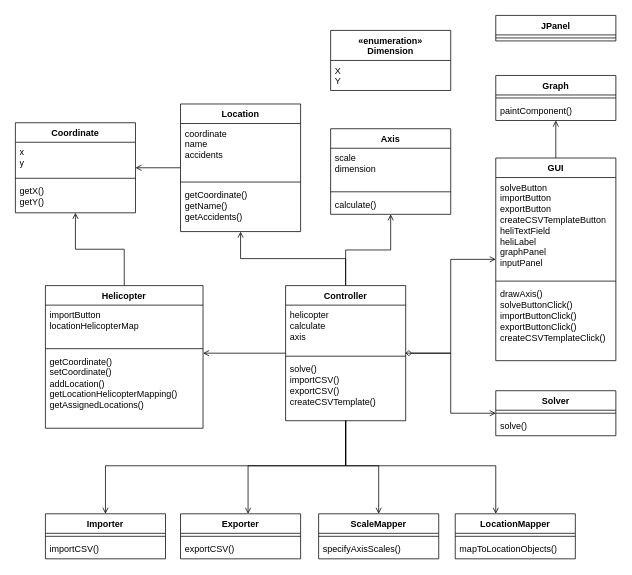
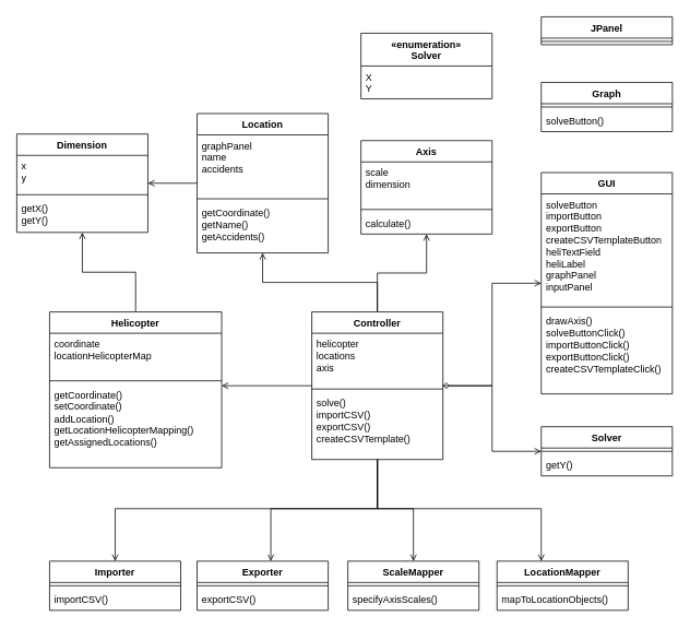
  <mxCell id="0" />
  <mxCell id="1" parent="0" />
- <mxCell id="2" style="edgeStyle=orthogonalEdgeStyle;rounded=0;orthogonalLoop=1;jettySize=auto;html=1;endArrow=open;endFill=0;" edge="1" parent="1" source="3" target="53"><mxGeometry relative="1" as="geometry" /></mxCell>
  <mxCell id="3" value="GUI&lt;br&gt;" style="swimlane;fontStyle=1;align=center;verticalAlign=top;childLayout=stackLayout;horizontal=1;startSize=26;horizontalStack=0;resizeParent=1;resizeParentMax=0;resizeLast=0;collapsible=1;marginBottom=0;whiteSpace=wrap;html=1;" parent="1" vertex="1"><mxGeometry x="660" y="210" width="160" height="270" as="geometry" /></mxCell>
  <mxCell id="4" value="solveButton&lt;br&gt;importButton&lt;br&gt;exportButton&lt;br&gt;createCSVTemplateButton&lt;br&gt;heliTextField&lt;br&gt;heliLabel&lt;br&gt;graphPanel&lt;br&gt;inputPanel" style="text;strokeColor=none;fillColor=none;align=left;verticalAlign=top;spacingLeft=4;spacingRight=4;overflow=hidden;rotatable=0;points=[[0,0.5],[1,0.5]];portConstraint=eastwest;whiteSpace=wrap;html=1;" parent="3" vertex="1"><mxGeometry y="26" width="160" height="134" as="geometry" /></mxCell>
  <mxCell id="5" value="" style="line;strokeWidth=1;fillColor=none;align=left;verticalAlign=middle;spacingTop=-1;spacingLeft=3;spacingRight=3;rotatable=0;labelPosition=right;points=[];portConstraint=eastwest;strokeColor=inherit;" parent="3" vertex="1"><mxGeometry y="160" width="160" height="8" as="geometry" /></mxCell>
  <mxCell id="6" value="drawAxis()&lt;br&gt;solveButtonClick()&lt;br&gt;importButtonClick()&lt;br&gt;exportButtonClick()&lt;br&gt;createCSVTemplateClick()" style="text;strokeColor=none;fillColor=none;align=left;verticalAlign=top;spacingLeft=4;spacingRight=4;overflow=hidden;rotatable=0;points=[[0,0.5],[1,0.5]];portConstraint=eastwest;whiteSpace=wrap;html=1;" parent="3" vertex="1"><mxGeometry y="168" width="160" height="102" as="geometry" /></mxCell>
  <mxCell id="7" value="Importer" style="swimlane;fontStyle=1;align=center;verticalAlign=top;childLayout=stackLayout;horizontal=1;startSize=26;horizontalStack=0;resizeParent=1;resizeParentMax=0;resizeLast=0;collapsible=1;marginBottom=0;whiteSpace=wrap;html=1;" parent="1" vertex="1"><mxGeometry x="60" y="684" width="160" height="60" as="geometry" /></mxCell>
  <mxCell id="8" value="" style="line;strokeWidth=1;fillColor=none;align=left;verticalAlign=middle;spacingTop=-1;spacingLeft=3;spacingRight=3;rotatable=0;labelPosition=right;points=[];portConstraint=eastwest;strokeColor=inherit;" parent="7" vertex="1"><mxGeometry y="26" width="160" height="8" as="geometry" /></mxCell>
  <mxCell id="9" value="importCSV()" style="text;strokeColor=none;fillColor=none;align=left;verticalAlign=top;spacingLeft=4;spacingRight=4;overflow=hidden;rotatable=0;points=[[0,0.5],[1,0.5]];portConstraint=eastwest;whiteSpace=wrap;html=1;" parent="7" vertex="1"><mxGeometry y="34" width="160" height="26" as="geometry" /></mxCell>
  <mxCell id="10" value="Exporter" style="swimlane;fontStyle=1;align=center;verticalAlign=top;childLayout=stackLayout;horizontal=1;startSize=26;horizontalStack=0;resizeParent=1;resizeParentMax=0;resizeLast=0;collapsible=1;marginBottom=0;whiteSpace=wrap;html=1;" parent="1" vertex="1"><mxGeometry x="240" y="684" width="160" height="60" as="geometry" /></mxCell>
  <mxCell id="11" value="" style="line;strokeWidth=1;fillColor=none;align=left;verticalAlign=middle;spacingTop=-1;spacingLeft=3;spacingRight=3;rotatable=0;labelPosition=right;points=[];portConstraint=eastwest;strokeColor=inherit;" parent="10" vertex="1"><mxGeometry y="26" width="160" height="8" as="geometry" /></mxCell>
  <mxCell id="12" value="exportCSV()" style="text;strokeColor=none;fillColor=none;align=left;verticalAlign=top;spacingLeft=4;spacingRight=4;overflow=hidden;rotatable=0;points=[[0,0.5],[1,0.5]];portConstraint=eastwest;whiteSpace=wrap;html=1;" parent="10" vertex="1"><mxGeometry y="34" width="160" height="26" as="geometry" /></mxCell>
  <mxCell id="13" style="edgeStyle=orthogonalEdgeStyle;shape=connector;rounded=0;orthogonalLoop=1;jettySize=auto;html=1;labelBackgroundColor=default;strokeColor=default;align=center;verticalAlign=middle;fontFamily=Helvetica;fontSize=11;fontColor=default;startArrow=none;startFill=0;endArrow=open;endFill=0;" parent="1" source="14" target="49" edge="1"><mxGeometry relative="1" as="geometry" /></mxCell>
  <mxCell id="14" value="Helicopter" style="swimlane;fontStyle=1;align=center;verticalAlign=top;childLayout=stackLayout;horizontal=1;startSize=26;horizontalStack=0;resizeParent=1;resizeParentMax=0;resizeLast=0;collapsible=1;marginBottom=0;whiteSpace=wrap;html=1;" parent="1" vertex="1"><mxGeometry x="60" y="380" width="210" height="190" as="geometry" /></mxCell>
- <mxCell id="15" value="importButton&lt;br&gt;locationHelicopterMap" style="text;strokeColor=none;fillColor=none;align=left;verticalAlign=top;spacingLeft=4;spacingRight=4;overflow=hidden;rotatable=0;points=[[0,0.5],[1,0.5]];portConstraint=eastwest;whiteSpace=wrap;html=1;" parent="14" vertex="1"><mxGeometry y="26" width="210" height="54" as="geometry" /></mxCell>
+ <mxCell id="15" value="coordinate&lt;br&gt;locationHelicopterMap" style="text;strokeColor=none;fillColor=none;align=left;verticalAlign=top;spacingLeft=4;spacingRight=4;overflow=hidden;rotatable=0;points=[[0,0.5],[1,0.5]];portConstraint=eastwest;whiteSpace=wrap;html=1;" parent="14" vertex="1"><mxGeometry y="26" width="210" height="54" as="geometry" /></mxCell>
  <mxCell id="16" value="" style="line;strokeWidth=1;fillColor=none;align=left;verticalAlign=middle;spacingTop=-1;spacingLeft=3;spacingRight=3;rotatable=0;labelPosition=right;points=[];portConstraint=eastwest;strokeColor=inherit;" parent="14" vertex="1"><mxGeometry y="80" width="210" height="8" as="geometry" /></mxCell>
  <mxCell id="17" value="getCoordinate()&lt;br&gt;setCoordinate()&lt;br&gt;addLocation()&lt;br&gt;getLocationHelicopterMapping()&lt;br&gt;getAssignedLocations()" style="text;strokeColor=none;fillColor=none;align=left;verticalAlign=top;spacingLeft=4;spacingRight=4;overflow=hidden;rotatable=0;points=[[0,0.5],[1,0.5]];portConstraint=eastwest;whiteSpace=wrap;html=1;" parent="14" vertex="1"><mxGeometry y="88" width="210" height="102" as="geometry" /></mxCell>
  <mxCell id="18" style="edgeStyle=orthogonalEdgeStyle;shape=connector;rounded=0;orthogonalLoop=1;jettySize=auto;html=1;labelBackgroundColor=default;strokeColor=default;align=center;verticalAlign=middle;fontFamily=Helvetica;fontSize=11;fontColor=default;startArrow=none;startFill=0;endArrow=open;endFill=0;" parent="1" source="19" target="49" edge="1"><mxGeometry relative="1" as="geometry" /></mxCell>
  <mxCell id="19" value="Location" style="swimlane;fontStyle=1;align=center;verticalAlign=top;childLayout=stackLayout;horizontal=1;startSize=26;horizontalStack=0;resizeParent=1;resizeParentMax=0;resizeLast=0;collapsible=1;marginBottom=0;whiteSpace=wrap;html=1;" parent="1" vertex="1"><mxGeometry x="240" y="138" width="160" height="170" as="geometry" /></mxCell>
- <mxCell id="20" value="coordinate&amp;nbsp;&lt;br&gt;name&lt;br&gt;accidents" style="text;strokeColor=none;fillColor=none;align=left;verticalAlign=top;spacingLeft=4;spacingRight=4;overflow=hidden;rotatable=0;points=[[0,0.5],[1,0.5]];portConstraint=eastwest;whiteSpace=wrap;html=1;" parent="19" vertex="1"><mxGeometry y="26" width="160" height="74" as="geometry" /></mxCell>
+ <mxCell id="20" value="graphPanel&amp;nbsp;&lt;br&gt;name&lt;br&gt;accidents" style="text;strokeColor=none;fillColor=none;align=left;verticalAlign=top;spacingLeft=4;spacingRight=4;overflow=hidden;rotatable=0;points=[[0,0.5],[1,0.5]];portConstraint=eastwest;whiteSpace=wrap;html=1;" parent="19" vertex="1"><mxGeometry y="26" width="160" height="74" as="geometry" /></mxCell>
  <mxCell id="21" value="" style="line;strokeWidth=1;fillColor=none;align=left;verticalAlign=middle;spacingTop=-1;spacingLeft=3;spacingRight=3;rotatable=0;labelPosition=right;points=[];portConstraint=eastwest;strokeColor=inherit;" parent="19" vertex="1"><mxGeometry y="100" width="160" height="8" as="geometry" /></mxCell>
  <mxCell id="22" value="getCoordinate()&lt;br&gt;getName()&lt;br&gt;getAccidents()" style="text;strokeColor=none;fillColor=none;align=left;verticalAlign=top;spacingLeft=4;spacingRight=4;overflow=hidden;rotatable=0;points=[[0,0.5],[1,0.5]];portConstraint=eastwest;whiteSpace=wrap;html=1;" parent="19" vertex="1"><mxGeometry y="108" width="160" height="62" as="geometry" /></mxCell>
  <mxCell id="23" value="Axis" style="swimlane;fontStyle=1;align=center;verticalAlign=top;childLayout=stackLayout;horizontal=1;startSize=26;horizontalStack=0;resizeParent=1;resizeParentMax=0;resizeLast=0;collapsible=1;marginBottom=0;whiteSpace=wrap;html=1;" parent="1" vertex="1"><mxGeometry x="440" y="171" width="160" height="114" as="geometry" /></mxCell>
  <mxCell id="24" value="scale&lt;br&gt;dimension" style="text;strokeColor=none;fillColor=none;align=left;verticalAlign=top;spacingLeft=4;spacingRight=4;overflow=hidden;rotatable=0;points=[[0,0.5],[1,0.5]];portConstraint=eastwest;whiteSpace=wrap;html=1;" parent="23" vertex="1"><mxGeometry y="26" width="160" height="54" as="geometry" /></mxCell>
  <mxCell id="25" value="" style="line;strokeWidth=1;fillColor=none;align=left;verticalAlign=middle;spacingTop=-1;spacingLeft=3;spacingRight=3;rotatable=0;labelPosition=right;points=[];portConstraint=eastwest;strokeColor=inherit;" parent="23" vertex="1"><mxGeometry y="80" width="160" height="8" as="geometry" /></mxCell>
  <mxCell id="26" value="calculate()" style="text;strokeColor=none;fillColor=none;align=left;verticalAlign=top;spacingLeft=4;spacingRight=4;overflow=hidden;rotatable=0;points=[[0,0.5],[1,0.5]];portConstraint=eastwest;whiteSpace=wrap;html=1;" parent="23" vertex="1"><mxGeometry y="88" width="160" height="26" as="geometry" /></mxCell>
  <mxCell id="27" value="LocationMapper" style="swimlane;fontStyle=1;align=center;verticalAlign=top;childLayout=stackLayout;horizontal=1;startSize=26;horizontalStack=0;resizeParent=1;resizeParentMax=0;resizeLast=0;collapsible=1;marginBottom=0;whiteSpace=wrap;html=1;" parent="1" vertex="1"><mxGeometry x="606" y="684" width="160" height="60" as="geometry" /></mxCell>
  <mxCell id="28" value="" style="line;strokeWidth=1;fillColor=none;align=left;verticalAlign=middle;spacingTop=-1;spacingLeft=3;spacingRight=3;rotatable=0;labelPosition=right;points=[];portConstraint=eastwest;strokeColor=inherit;" parent="27" vertex="1"><mxGeometry y="26" width="160" height="8" as="geometry" /></mxCell>
  <mxCell id="29" value="mapToLocationObjects()" style="text;strokeColor=none;fillColor=none;align=left;verticalAlign=top;spacingLeft=4;spacingRight=4;overflow=hidden;rotatable=0;points=[[0,0.5],[1,0.5]];portConstraint=eastwest;whiteSpace=wrap;html=1;" parent="27" vertex="1"><mxGeometry y="34" width="160" height="26" as="geometry" /></mxCell>
  <mxCell id="30" value="ScaleMapper" style="swimlane;fontStyle=1;align=center;verticalAlign=top;childLayout=stackLayout;horizontal=1;startSize=26;horizontalStack=0;resizeParent=1;resizeParentMax=0;resizeLast=0;collapsible=1;marginBottom=0;whiteSpace=wrap;html=1;" parent="1" vertex="1"><mxGeometry x="424" y="684" width="160" height="60" as="geometry" /></mxCell>
  <mxCell id="31" value="" style="line;strokeWidth=1;fillColor=none;align=left;verticalAlign=middle;spacingTop=-1;spacingLeft=3;spacingRight=3;rotatable=0;labelPosition=right;points=[];portConstraint=eastwest;strokeColor=inherit;" parent="30" vertex="1"><mxGeometry y="26" width="160" height="8" as="geometry" /></mxCell>
  <mxCell id="32" value="specifyAxisScales()" style="text;strokeColor=none;fillColor=none;align=left;verticalAlign=top;spacingLeft=4;spacingRight=4;overflow=hidden;rotatable=0;points=[[0,0.5],[1,0.5]];portConstraint=eastwest;whiteSpace=wrap;html=1;" parent="30" vertex="1"><mxGeometry y="34" width="160" height="26" as="geometry" /></mxCell>
  <mxCell id="33" value="Solver" style="swimlane;fontStyle=1;align=center;verticalAlign=top;childLayout=stackLayout;horizontal=1;startSize=26;horizontalStack=0;resizeParent=1;resizeParentMax=0;resizeLast=0;collapsible=1;marginBottom=0;whiteSpace=wrap;html=1;" parent="1" vertex="1"><mxGeometry x="660" y="520" width="160" height="60" as="geometry" /></mxCell>
  <mxCell id="34" value="" style="line;strokeWidth=1;fillColor=none;align=left;verticalAlign=middle;spacingTop=-1;spacingLeft=3;spacingRight=3;rotatable=0;labelPosition=right;points=[];portConstraint=eastwest;strokeColor=inherit;" parent="33" vertex="1"><mxGeometry y="26" width="160" height="8" as="geometry" /></mxCell>
- <mxCell id="35" value="solve()" style="text;strokeColor=none;fillColor=none;align=left;verticalAlign=top;spacingLeft=4;spacingRight=4;overflow=hidden;rotatable=0;points=[[0,0.5],[1,0.5]];portConstraint=eastwest;whiteSpace=wrap;html=1;" parent="33" vertex="1"><mxGeometry y="34" width="160" height="26" as="geometry" /></mxCell>
+ <mxCell id="35" value="getY()" style="text;strokeColor=none;fillColor=none;align=left;verticalAlign=top;spacingLeft=4;spacingRight=4;overflow=hidden;rotatable=0;points=[[0,0.5],[1,0.5]];portConstraint=eastwest;whiteSpace=wrap;html=1;" parent="33" vertex="1"><mxGeometry y="34" width="160" height="26" as="geometry" /></mxCell>
  <mxCell id="36" style="edgeStyle=orthogonalEdgeStyle;shape=connector;rounded=0;orthogonalLoop=1;jettySize=auto;html=1;labelBackgroundColor=default;strokeColor=default;align=center;verticalAlign=middle;fontFamily=Helvetica;fontSize=11;fontColor=default;startArrow=none;startFill=0;endArrow=open;endFill=0;" parent="1" source="44" target="3" edge="1"><mxGeometry relative="1" as="geometry" /></mxCell>
  <mxCell id="37" style="edgeStyle=orthogonalEdgeStyle;shape=connector;rounded=0;orthogonalLoop=1;jettySize=auto;html=1;labelBackgroundColor=default;strokeColor=default;align=center;verticalAlign=middle;fontFamily=Helvetica;fontSize=11;fontColor=default;startArrow=none;startFill=0;endArrow=open;endFill=0;" parent="1" source="44" target="14" edge="1"><mxGeometry relative="1" as="geometry"><Array as="points"><mxPoint x="270" y="470" /><mxPoint x="270" y="470" /></Array></mxGeometry></mxCell>
  <mxCell id="38" style="edgeStyle=orthogonalEdgeStyle;shape=connector;rounded=0;orthogonalLoop=1;jettySize=auto;html=1;labelBackgroundColor=default;strokeColor=default;align=center;verticalAlign=middle;fontFamily=Helvetica;fontSize=11;fontColor=default;startArrow=none;startFill=0;endArrow=open;endFill=0;" parent="1" source="44" target="19" edge="1"><mxGeometry relative="1" as="geometry"><Array as="points" /></mxGeometry></mxCell>
  <mxCell id="39" style="edgeStyle=orthogonalEdgeStyle;shape=connector;rounded=0;orthogonalLoop=1;jettySize=auto;html=1;labelBackgroundColor=default;strokeColor=default;align=center;verticalAlign=middle;fontFamily=Helvetica;fontSize=11;fontColor=default;startArrow=none;startFill=0;endArrow=open;endFill=0;" parent="1" source="44" target="23" edge="1"><mxGeometry relative="1" as="geometry" /></mxCell>
  <mxCell id="40" style="edgeStyle=orthogonalEdgeStyle;shape=connector;rounded=0;orthogonalLoop=1;jettySize=auto;html=1;labelBackgroundColor=default;strokeColor=default;align=center;verticalAlign=middle;fontFamily=Helvetica;fontSize=11;fontColor=default;startArrow=none;startFill=0;endArrow=open;endFill=0;" parent="1" source="44" target="7" edge="1"><mxGeometry relative="1" as="geometry"><Array as="points"><mxPoint x="460" y="620" /><mxPoint x="140" y="620" /></Array></mxGeometry></mxCell>
  <mxCell id="41" style="edgeStyle=orthogonalEdgeStyle;shape=connector;rounded=0;orthogonalLoop=1;jettySize=auto;html=1;labelBackgroundColor=default;strokeColor=default;align=center;verticalAlign=middle;fontFamily=Helvetica;fontSize=11;fontColor=default;startArrow=none;startFill=0;endArrow=open;endFill=0;" parent="1" source="44" target="10" edge="1"><mxGeometry relative="1" as="geometry"><Array as="points"><mxPoint x="460" y="620" /><mxPoint x="330" y="620" /></Array></mxGeometry></mxCell>
  <mxCell id="42" style="edgeStyle=orthogonalEdgeStyle;shape=connector;rounded=0;orthogonalLoop=1;jettySize=auto;html=1;labelBackgroundColor=default;strokeColor=default;align=center;verticalAlign=middle;fontFamily=Helvetica;fontSize=11;fontColor=default;startArrow=none;startFill=0;endArrow=open;endFill=0;" parent="1" source="44" target="27" edge="1"><mxGeometry relative="1" as="geometry"><Array as="points"><mxPoint x="460" y="620" /><mxPoint x="660" y="620" /></Array></mxGeometry></mxCell>
  <mxCell id="43" style="edgeStyle=orthogonalEdgeStyle;shape=connector;rounded=0;orthogonalLoop=1;jettySize=auto;html=1;labelBackgroundColor=default;strokeColor=default;align=center;verticalAlign=middle;fontFamily=Helvetica;fontSize=11;fontColor=default;startArrow=none;startFill=0;endArrow=open;endFill=0;" parent="1" source="44" target="30" edge="1"><mxGeometry relative="1" as="geometry"><Array as="points"><mxPoint x="460" y="620" /><mxPoint x="504" y="620" /></Array></mxGeometry></mxCell>
  <mxCell id="44" value="Controller" style="swimlane;fontStyle=1;align=center;verticalAlign=top;childLayout=stackLayout;horizontal=1;startSize=26;horizontalStack=0;resizeParent=1;resizeParentMax=0;resizeLast=0;collapsible=1;marginBottom=0;whiteSpace=wrap;html=1;" parent="1" vertex="1"><mxGeometry x="380" y="380" width="160" height="180" as="geometry" /></mxCell>
- <mxCell id="45" value="helicopter&lt;br&gt;calculate&lt;br&gt;axis" style="text;strokeColor=none;fillColor=none;align=left;verticalAlign=top;spacingLeft=4;spacingRight=4;overflow=hidden;rotatable=0;points=[[0,0.5],[1,0.5]];portConstraint=eastwest;whiteSpace=wrap;html=1;" parent="44" vertex="1"><mxGeometry y="26" width="160" height="64" as="geometry" /></mxCell>
+ <mxCell id="45" value="helicopter&lt;br&gt;locations&lt;br&gt;axis" style="text;strokeColor=none;fillColor=none;align=left;verticalAlign=top;spacingLeft=4;spacingRight=4;overflow=hidden;rotatable=0;points=[[0,0.5],[1,0.5]];portConstraint=eastwest;whiteSpace=wrap;html=1;" parent="44" vertex="1"><mxGeometry y="26" width="160" height="64" as="geometry" /></mxCell>
  <mxCell id="46" value="" style="line;strokeWidth=1;fillColor=none;align=left;verticalAlign=middle;spacingTop=-1;spacingLeft=3;spacingRight=3;rotatable=0;labelPosition=right;points=[];portConstraint=eastwest;strokeColor=inherit;" parent="44" vertex="1"><mxGeometry y="90" width="160" height="8" as="geometry" /></mxCell>
  <mxCell id="47" value="solve()&lt;br&gt;importCSV()&lt;br&gt;exportCSV()&lt;br&gt;createCSVTemplate()" style="text;strokeColor=none;fillColor=none;align=left;verticalAlign=top;spacingLeft=4;spacingRight=4;overflow=hidden;rotatable=0;points=[[0,0.5],[1,0.5]];portConstraint=eastwest;whiteSpace=wrap;html=1;" parent="44" vertex="1"><mxGeometry y="98" width="160" height="82" as="geometry" /></mxCell>
  <mxCell id="48" style="edgeStyle=orthogonalEdgeStyle;rounded=0;orthogonalLoop=1;jettySize=auto;html=1;endArrow=diamond;endFill=0;startArrow=open;startFill=0;" parent="1" source="33" target="44" edge="1"><mxGeometry relative="1" as="geometry"><mxPoint x="660" y="539" as="sourcePoint" /></mxGeometry></mxCell>
- <mxCell id="49" value="Coordinate" style="swimlane;fontStyle=1;align=center;verticalAlign=top;childLayout=stackLayout;horizontal=1;startSize=26;horizontalStack=0;resizeParent=1;resizeParentMax=0;resizeLast=0;collapsible=1;marginBottom=0;whiteSpace=wrap;html=1;" parent="1" vertex="1"><mxGeometry x="20" y="163" width="160" height="120" as="geometry" /></mxCell>
+ <mxCell id="49" value="Dimension" style="swimlane;fontStyle=1;align=center;verticalAlign=top;childLayout=stackLayout;horizontal=1;startSize=26;horizontalStack=0;resizeParent=1;resizeParentMax=0;resizeLast=0;collapsible=1;marginBottom=0;whiteSpace=wrap;html=1;" parent="1" vertex="1"><mxGeometry x="20" y="163" width="160" height="120" as="geometry" /></mxCell>
  <mxCell id="50" value="x&lt;br&gt;y" style="text;strokeColor=none;fillColor=none;align=left;verticalAlign=top;spacingLeft=4;spacingRight=4;overflow=hidden;rotatable=0;points=[[0,0.5],[1,0.5]];portConstraint=eastwest;whiteSpace=wrap;html=1;" parent="49" vertex="1"><mxGeometry y="26" width="160" height="44" as="geometry" /></mxCell>
  <mxCell id="51" value="" style="line;strokeWidth=1;fillColor=none;align=left;verticalAlign=middle;spacingTop=-1;spacingLeft=3;spacingRight=3;rotatable=0;labelPosition=right;points=[];portConstraint=eastwest;strokeColor=inherit;" parent="49" vertex="1"><mxGeometry y="70" width="160" height="8" as="geometry" /></mxCell>
  <mxCell id="52" value="getX()&lt;br&gt;getY()" style="text;strokeColor=none;fillColor=none;align=left;verticalAlign=top;spacingLeft=4;spacingRight=4;overflow=hidden;rotatable=0;points=[[0,0.5],[1,0.5]];portConstraint=eastwest;whiteSpace=wrap;html=1;" parent="49" vertex="1"><mxGeometry y="78" width="160" height="42" as="geometry" /></mxCell>
  <mxCell id="53" value="Graph&lt;br&gt;" style="swimlane;fontStyle=1;align=center;verticalAlign=top;childLayout=stackLayout;horizontal=1;startSize=26;horizontalStack=0;resizeParent=1;resizeParentMax=0;resizeLast=0;collapsible=1;marginBottom=0;whiteSpace=wrap;html=1;" vertex="1" parent="1"><mxGeometry x="660" y="100" width="160" height="60" as="geometry" /></mxCell>
  <mxCell id="54" value="" style="line;strokeWidth=1;fillColor=none;align=left;verticalAlign=middle;spacingTop=-1;spacingLeft=3;spacingRight=3;rotatable=0;labelPosition=right;points=[];portConstraint=eastwest;strokeColor=inherit;" vertex="1" parent="53"><mxGeometry y="26" width="160" height="8" as="geometry" /></mxCell>
- <mxCell id="55" value="paintComponent()" style="text;strokeColor=none;fillColor=none;align=left;verticalAlign=top;spacingLeft=4;spacingRight=4;overflow=hidden;rotatable=0;points=[[0,0.5],[1,0.5]];portConstraint=eastwest;whiteSpace=wrap;html=1;" vertex="1" parent="53"><mxGeometry y="34" width="160" height="26" as="geometry" /></mxCell>
+ <mxCell id="55" value="solveButton()" style="text;strokeColor=none;fillColor=none;align=left;verticalAlign=top;spacingLeft=4;spacingRight=4;overflow=hidden;rotatable=0;points=[[0,0.5],[1,0.5]];portConstraint=eastwest;whiteSpace=wrap;html=1;" vertex="1" parent="53"><mxGeometry y="34" width="160" height="26" as="geometry" /></mxCell>
  <mxCell id="56" value="JPanel" style="swimlane;fontStyle=1;align=center;verticalAlign=top;childLayout=stackLayout;horizontal=1;startSize=26;horizontalStack=0;resizeParent=1;resizeParentMax=0;resizeLast=0;collapsible=1;marginBottom=0;whiteSpace=wrap;html=1;" vertex="1" parent="1"><mxGeometry x="660" y="20" width="160" height="34" as="geometry" /></mxCell>
  <mxCell id="57" value="" style="line;strokeWidth=1;fillColor=none;align=left;verticalAlign=middle;spacingTop=-1;spacingLeft=3;spacingRight=3;rotatable=0;labelPosition=right;points=[];portConstraint=eastwest;strokeColor=inherit;" vertex="1" parent="56"><mxGeometry y="26" width="160" height="8" as="geometry" /></mxCell>
- <mxCell id="58" value="«enumeration»&lt;br&gt;Dimension" style="swimlane;fontStyle=1;align=center;verticalAlign=top;childLayout=stackLayout;horizontal=1;startSize=40;horizontalStack=0;resizeParent=1;resizeParentMax=0;resizeLast=0;collapsible=1;marginBottom=0;whiteSpace=wrap;html=1;" vertex="1" parent="1"><mxGeometry x="440" y="40" width="160" height="80" as="geometry" /></mxCell>
+ <mxCell id="58" value="«enumeration»&lt;br&gt;Solver" style="swimlane;fontStyle=1;align=center;verticalAlign=top;childLayout=stackLayout;horizontal=1;startSize=40;horizontalStack=0;resizeParent=1;resizeParentMax=0;resizeLast=0;collapsible=1;marginBottom=0;whiteSpace=wrap;html=1;" vertex="1" parent="1"><mxGeometry x="440" y="40" width="160" height="80" as="geometry" /></mxCell>
  <mxCell id="59" value="X&lt;br&gt;Y" style="text;strokeColor=none;fillColor=none;align=left;verticalAlign=top;spacingLeft=4;spacingRight=4;overflow=hidden;rotatable=0;points=[[0,0.5],[1,0.5]];portConstraint=eastwest;whiteSpace=wrap;html=1;" vertex="1" parent="58"><mxGeometry y="40" width="160" height="40" as="geometry" /></mxCell>
